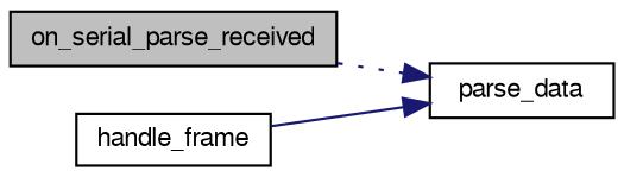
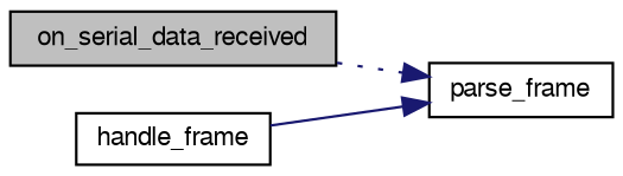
  digraph {
    rankdir=LR
    node [color=black fillcolor=white fontname=FreeSans fontsize=10 shape=record style=filled]
    edge [color=midnightblue fontname=FreeSans fontsize=10 labelfontname=FreeSans labelfontsize=10]
-   n1 [fillcolor=grey75 fontcolor=black height=0.2 label=on_serial_parse_received width=0.4]
-   n2 [height=0.2 label=parse_data width=0.4]
+   n1 [fillcolor=grey75 fontcolor=black height=0.2 label=on_serial_data_received width=0.4]
+   n2 [height=0.2 label=parse_frame width=0.4]
    n3 [height=0.2 label=handle_frame width=0.4]
    n1 -> n2 [style=dotted]
    n3 -> n2 [style=solid]
  }
